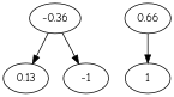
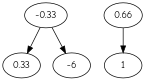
  digraph {
    fontname="Comic Neue"
    node [fontname="Comic Neue"]
    edge [fontname="Comic Neue"]
-   n1 [label=-0.36]
-   n2 [label=0.13]
-   n3 [label=-1]
+   n1 [label=-0.33]
+   n2 [label=0.33]
+   n3 [label=-6]
    n4 [label=0.66]
    n5 [label=1]
    n1 -> n2
    n1 -> n3
    n4 -> n5
  }
